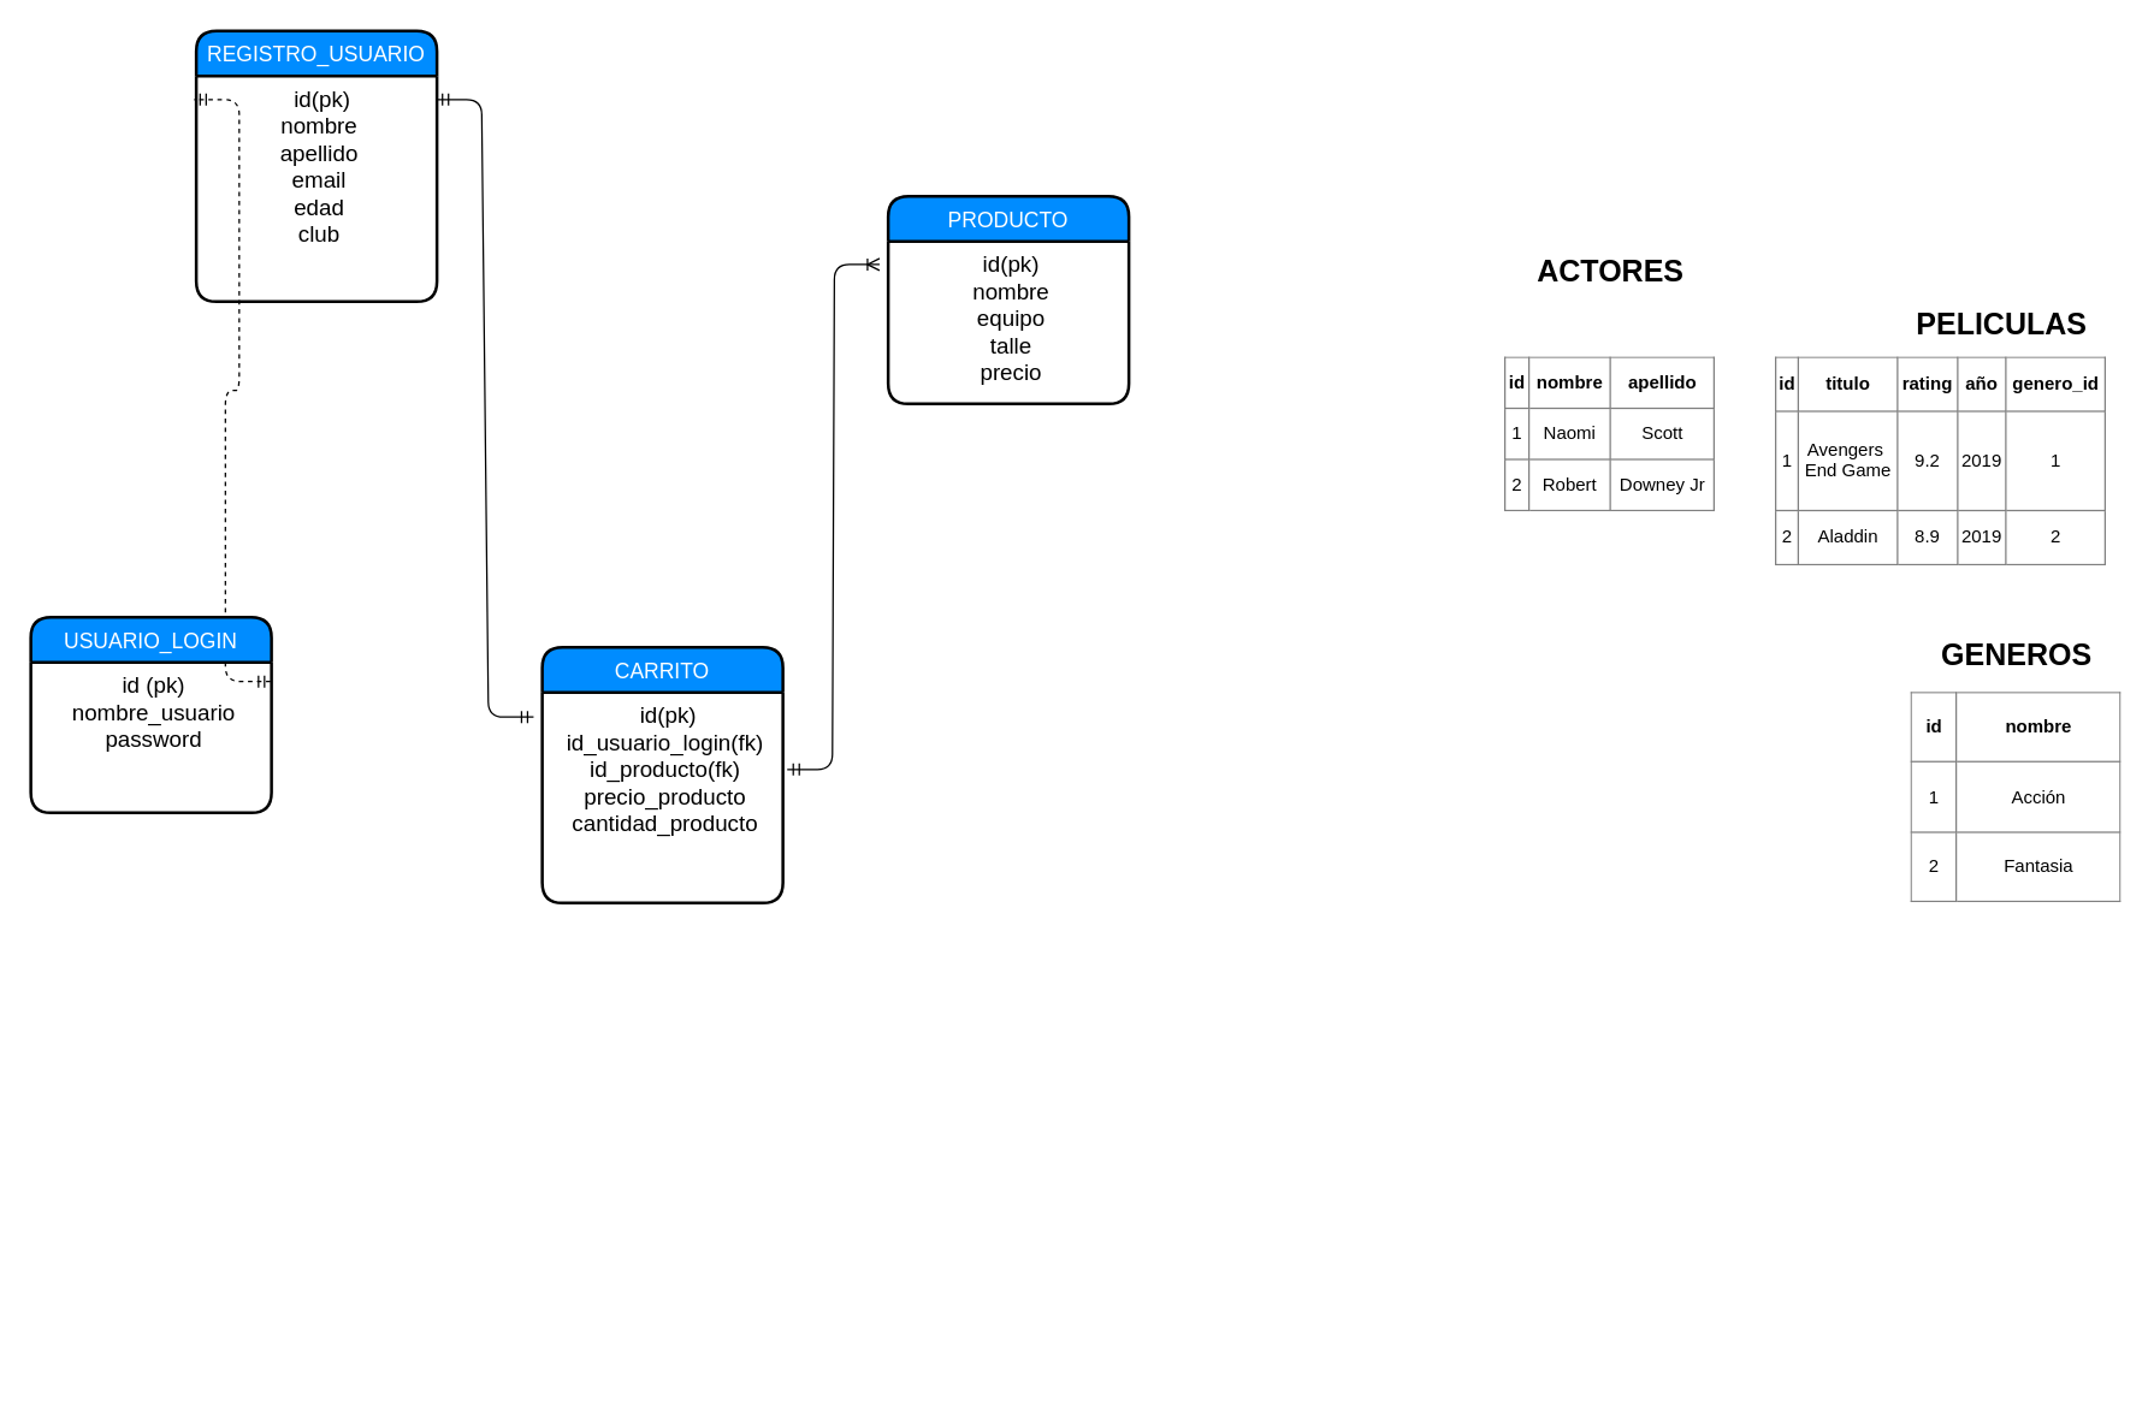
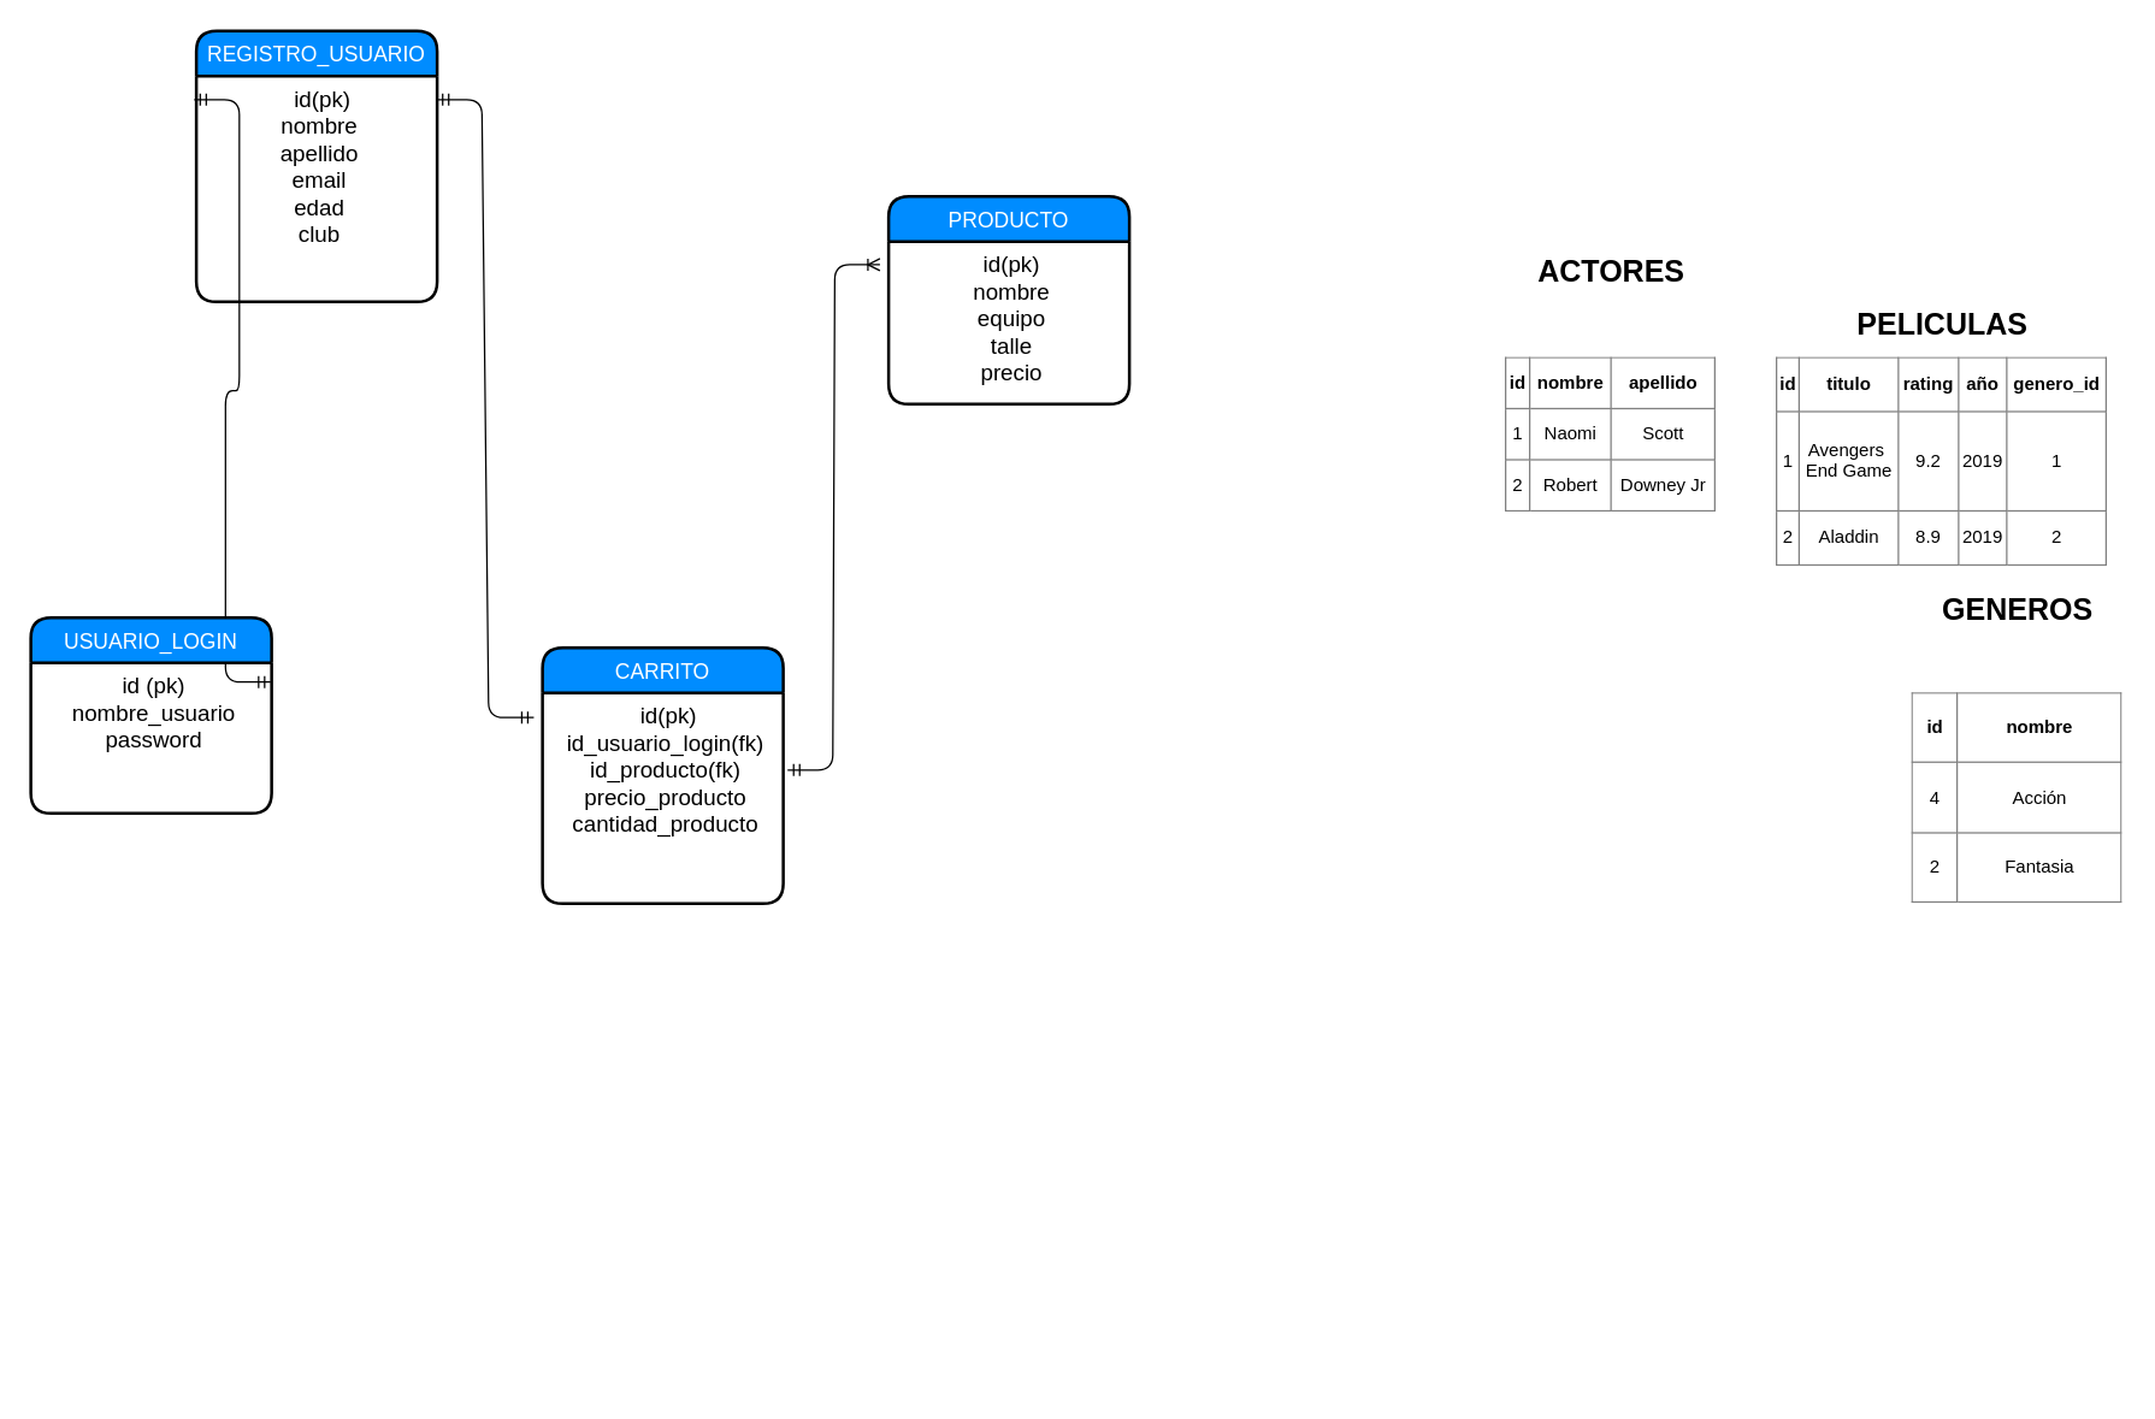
  <mxCell id="0" />
  <mxCell id="1" parent="0" />
- <mxCell id="2" value="&lt;table border=&quot;1&quot; width=&quot;100%&quot; style=&quot;width: 100% ; height: 100% ; border-collapse: collapse&quot;&gt;&lt;tbody&gt;&lt;tr&gt;&lt;td align=&quot;center&quot;&gt;&lt;b&gt;id&lt;/b&gt;&lt;/td&gt;&lt;td align=&quot;center&quot;&gt;&lt;b&gt;nombre&lt;/b&gt;&lt;/td&gt;&lt;/tr&gt;&lt;tr&gt;&lt;td align=&quot;center&quot;&gt;1&lt;/td&gt;&lt;td align=&quot;center&quot;&gt;Acción&lt;/td&gt;&lt;/tr&gt;&lt;tr&gt;&lt;td align=&quot;center&quot;&gt;2&lt;/td&gt;&lt;td align=&quot;center&quot;&gt;Fantasia&lt;/td&gt;&lt;/tr&gt;&lt;/tbody&gt;&lt;/table&gt;" style="text;html=1;overflow=fill;rounded=0;glass=0;comic=0;shadow=0;" parent="1" vertex="1"><mxGeometry x="1270" y="460" width="140" height="140" as="geometry" /></mxCell>
- <mxCell id="3" value="GENEROS" style="text;html=1;resizable=0;points=[];autosize=1;align=center;verticalAlign=top;spacingTop=-4;fontStyle=1;fontSize=20;" parent="1" vertex="1"><mxGeometry x="1280" y="420" width="120" height="30" as="geometry" /></mxCell>
+ <mxCell id="2" value="&lt;table border=&quot;1&quot; width=&quot;100%&quot; style=&quot;width: 100% ; height: 100% ; border-collapse: collapse&quot;&gt;&lt;tbody&gt;&lt;tr&gt;&lt;td align=&quot;center&quot;&gt;&lt;b&gt;id&lt;/b&gt;&lt;/td&gt;&lt;td align=&quot;center&quot;&gt;&lt;b&gt;nombre&lt;/b&gt;&lt;/td&gt;&lt;/tr&gt;&lt;tr&gt;&lt;td align=&quot;center&quot;&gt;4&lt;/td&gt;&lt;td align=&quot;center&quot;&gt;Acción&lt;/td&gt;&lt;/tr&gt;&lt;tr&gt;&lt;td align=&quot;center&quot;&gt;2&lt;/td&gt;&lt;td align=&quot;center&quot;&gt;Fantasia&lt;/td&gt;&lt;/tr&gt;&lt;/tbody&gt;&lt;/table&gt;" style="text;html=1;overflow=fill;rounded=0;glass=0;comic=0;shadow=0;" parent="1" vertex="1"><mxGeometry x="1270" y="460" width="140" height="140" as="geometry" /></mxCell>
+ <mxCell id="3" value="GENEROS" style="text;html=1;resizable=0;points=[];autosize=1;align=center;verticalAlign=top;spacingTop=-4;fontStyle=1;fontSize=20;" parent="1" vertex="1"><mxGeometry x="1280" y="390" width="120" height="30" as="geometry" /></mxCell>
  <mxCell id="4" value="&lt;table border=&quot;1&quot; width=&quot;100%&quot; style=&quot;width: 100% ; height: 100% ; border-collapse: collapse&quot;&gt;&lt;tbody&gt;&lt;tr&gt;&lt;td align=&quot;center&quot;&gt;&lt;b&gt;id&lt;/b&gt;&lt;/td&gt;&lt;td align=&quot;center&quot;&gt;&lt;b&gt;nombre&lt;/b&gt;&lt;/td&gt;&lt;td style=&quot;text-align: center&quot;&gt;&lt;b&gt;apellido&lt;/b&gt;&lt;/td&gt;&lt;/tr&gt;&lt;tr&gt;&lt;td align=&quot;center&quot;&gt;1&lt;/td&gt;&lt;td align=&quot;center&quot;&gt;Naomi&lt;/td&gt;&lt;td style=&quot;text-align: center&quot;&gt;Scott&lt;/td&gt;&lt;/tr&gt;&lt;tr&gt;&lt;td align=&quot;center&quot;&gt;2&lt;/td&gt;&lt;td align=&quot;center&quot;&gt;Robert&lt;/td&gt;&lt;td style=&quot;text-align: center&quot;&gt;Downey Jr&lt;/td&gt;&lt;/tr&gt;&lt;/tbody&gt;&lt;/table&gt;" style="text;html=1;overflow=fill;rounded=0;glass=0;comic=0;shadow=0;" parent="1" vertex="1"><mxGeometry x="1000" y="237" width="140" height="103" as="geometry" /></mxCell>
  <mxCell id="5" value="ACTORES" style="text;html=1;resizable=0;points=[];autosize=1;align=center;verticalAlign=top;spacingTop=-4;fontStyle=1;fontSize=20;" parent="1" vertex="1"><mxGeometry x="1015" y="165" width="110" height="30" as="geometry" /></mxCell>
  <mxCell id="6" style="edgeStyle=orthogonalEdgeStyle;rounded=0;orthogonalLoop=1;jettySize=auto;html=1;exitX=0.88;exitY=1.038;exitDx=0;exitDy=0;entryX=0;entryY=0.25;entryDx=0;entryDy=0;fontSize=20;strokeColor=none;endArrow=ERoneToMany;endFill=0;startArrow=ERmandOne;startFill=0;exitPerimeter=0;" parent="1" source="7" target="2" edge="1"><mxGeometry relative="1" as="geometry"><mxPoint x="745.667" y="364" as="targetPoint" /></mxGeometry></mxCell>
  <mxCell id="7" value="&lt;table border=&quot;1&quot; width=&quot;100%&quot; style=&quot;text-align: center ; width: 100% ; height: 100% ; border-collapse: collapse&quot;&gt;&lt;tbody&gt;&lt;tr&gt;&lt;td align=&quot;center&quot;&gt;&lt;b&gt;id&lt;/b&gt;&lt;/td&gt;&lt;td align=&quot;center&quot;&gt;&lt;b&gt;titulo&lt;/b&gt;&lt;/td&gt;&lt;td&gt;&lt;b&gt;rating&lt;/b&gt;&lt;/td&gt;&lt;td style=&quot;text-align: center&quot;&gt;&lt;b&gt;año&lt;/b&gt;&lt;/td&gt;&lt;td&gt;&lt;b&gt;genero_id&lt;/b&gt;&lt;/td&gt;&lt;/tr&gt;&lt;tr&gt;&lt;td align=&quot;center&quot;&gt;1&lt;/td&gt;&lt;td align=&quot;center&quot;&gt;Avengers&amp;nbsp;&lt;br&gt;End Game&lt;/td&gt;&lt;td&gt;9.2&lt;/td&gt;&lt;td style=&quot;text-align: center&quot;&gt;2019&lt;/td&gt;&lt;td&gt;1&lt;/td&gt;&lt;/tr&gt;&lt;tr&gt;&lt;td align=&quot;center&quot;&gt;2&lt;/td&gt;&lt;td align=&quot;center&quot;&gt;Aladdin&lt;/td&gt;&lt;td&gt;8.9&lt;/td&gt;&lt;td style=&quot;text-align: center&quot;&gt;2019&lt;/td&gt;&lt;td&gt;2&lt;/td&gt;&lt;/tr&gt;&lt;/tbody&gt;&lt;/table&gt;" style="text;html=1;overflow=fill;rounded=0;glass=0;comic=0;shadow=0;" parent="1" vertex="1"><mxGeometry x="1180" y="237" width="220" height="139" as="geometry" /></mxCell>
- <mxCell id="8" value="PELICULAS" style="text;html=1;resizable=0;points=[];autosize=1;align=center;verticalAlign=top;spacingTop=-4;fontStyle=1;fontSize=20;" parent="1" vertex="1"><mxGeometry x="1265" y="200" width="130" height="30" as="geometry" /></mxCell>
+ <mxCell id="8" value="PELICULAS" style="text;html=1;resizable=0;points=[];autosize=1;align=center;verticalAlign=top;spacingTop=-4;fontStyle=1;fontSize=20;" parent="1" vertex="1"><mxGeometry x="1225" y="200" width="130" height="30" as="geometry" /></mxCell>
  <mxCell id="9" style="edgeStyle=orthogonalEdgeStyle;rounded=0;orthogonalLoop=1;jettySize=auto;html=1;exitX=0;exitY=0.5;exitDx=0;exitDy=0;entryX=0.5;entryY=1;entryDx=0;entryDy=0;startArrow=ERmandOne;startFill=0;endArrow=ERoneToMany;endFill=0;fontColor=#FF0000;" parent="1" edge="1"><mxGeometry relative="1" as="geometry"><mxPoint x="1110" y="921" as="targetPoint" /></mxGeometry></mxCell>
  <mxCell id="10" style="edgeStyle=orthogonalEdgeStyle;rounded=0;orthogonalLoop=1;jettySize=auto;html=1;exitX=1;exitY=0.25;exitDx=0;exitDy=0;entryX=0;entryY=0.25;entryDx=0;entryDy=0;startArrow=ERmandOne;startFill=0;endArrow=ERoneToMany;endFill=0;fontColor=#FF0000;" parent="1" edge="1"><mxGeometry relative="1" as="geometry"><mxPoint x="500" y="851" as="sourcePoint" /></mxGeometry></mxCell>
  <mxCell id="11" style="edgeStyle=orthogonalEdgeStyle;rounded=0;orthogonalLoop=1;jettySize=auto;html=1;exitX=0;exitY=0.5;exitDx=0;exitDy=0;entryX=1;entryY=0.25;entryDx=0;entryDy=0;startArrow=ERmandOne;startFill=0;endArrow=ERoneToMany;endFill=0;fontColor=#FF0000;" parent="1" edge="1"><mxGeometry relative="1" as="geometry"><mxPoint x="865" y="851" as="targetPoint" /></mxGeometry></mxCell>
- <mxCell id="12" value="" style="edgeStyle=entityRelationEdgeStyle;fontSize=12;html=1;endArrow=ERmandOne;startArrow=ERmandOne;entryX=-0.009;entryY=0.104;entryDx=0;entryDy=0;entryPerimeter=0;exitX=0.996;exitY=0.127;exitDx=0;exitDy=0;exitPerimeter=0;dashed=1;" edge="1" parent="1" source="22" target="14"><mxGeometry width="100" height="100" relative="1" as="geometry"><mxPoint x="180" y="420" as="sourcePoint" /><mxPoint x="300" y="240" as="targetPoint" /></mxGeometry></mxCell>
+ <mxCell id="12" value="" style="edgeStyle=entityRelationEdgeStyle;fontSize=12;html=1;endArrow=ERmandOne;startArrow=ERmandOne;entryX=-0.009;entryY=0.104;entryDx=0;entryDy=0;entryPerimeter=0;exitX=0.996;exitY=0.127;exitDx=0;exitDy=0;exitPerimeter=0;" edge="1" parent="1" source="22" target="14"><mxGeometry width="100" height="100" relative="1" as="geometry"><mxPoint x="180" y="420" as="sourcePoint" /><mxPoint x="300" y="240" as="targetPoint" /></mxGeometry></mxCell>
  <mxCell id="13" value="REGISTRO_USUARIO" style="swimlane;childLayout=stackLayout;horizontal=1;startSize=30;horizontalStack=0;fillColor=#008cff;fontColor=#FFFFFF;rounded=1;fontSize=14;fontStyle=0;strokeWidth=2;resizeParent=0;resizeLast=1;shadow=0;dashed=0;align=center;glass=0;comic=0;" parent="1" vertex="1"><mxGeometry x="130" y="20" width="160" height="180" as="geometry" /></mxCell>
  <mxCell id="14" value=" id(pk)&#10;nombre&#10;apellido&#10;email&#10;edad&#10;club&#10;" style="align=center;strokeColor=none;fillColor=none;spacingLeft=4;fontSize=15;verticalAlign=top;resizable=0;rotatable=0;part=1;" parent="13" vertex="1"><mxGeometry y="30" width="160" height="150" as="geometry" /></mxCell>
  <mxCell id="15" value="" style="edgeStyle=entityRelationEdgeStyle;fontSize=12;html=1;endArrow=ERmandOne;startArrow=ERmandOne;exitX=0.998;exitY=0.104;exitDx=0;exitDy=0;exitPerimeter=0;entryX=-0.036;entryY=0.117;entryDx=0;entryDy=0;entryPerimeter=0;" edge="1" parent="1" source="14" target="17"><mxGeometry width="100" height="100" relative="1" as="geometry"><mxPoint x="370" y="340" as="sourcePoint" /><mxPoint x="400" y="80" as="targetPoint" /></mxGeometry></mxCell>
  <mxCell id="16" value="CARRITO" style="swimlane;childLayout=stackLayout;horizontal=1;startSize=30;horizontalStack=0;fillColor=#008cff;fontColor=#FFFFFF;rounded=1;fontSize=14;fontStyle=0;strokeWidth=2;resizeParent=0;resizeLast=1;shadow=0;dashed=0;align=center;glass=0;comic=0;" parent="1" vertex="1"><mxGeometry x="360" y="430" width="160" height="170" as="geometry" /></mxCell>
  <mxCell id="17" value=" id(pk)&#10;id_usuario_login(fk)&#10;id_producto(fk)&#10;precio_producto&#10;cantidad_producto&#10;" style="align=center;strokeColor=none;fillColor=none;spacingLeft=4;fontSize=15;verticalAlign=top;resizable=0;rotatable=0;part=1;" parent="16" vertex="1"><mxGeometry y="30" width="160" height="140" as="geometry" /></mxCell>
  <mxCell id="18" value="" style="edgeStyle=entityRelationEdgeStyle;fontSize=12;html=1;endArrow=ERoneToMany;startArrow=ERmandOne;exitX=1.018;exitY=0.366;exitDx=0;exitDy=0;exitPerimeter=0;entryX=-0.036;entryY=0.142;entryDx=0;entryDy=0;entryPerimeter=0;" edge="1" parent="1" source="17" target="20"><mxGeometry width="100" height="100" relative="1" as="geometry"><mxPoint x="370" y="340" as="sourcePoint" /><mxPoint x="470" y="240" as="targetPoint" /></mxGeometry></mxCell>
  <mxCell id="19" value="PRODUCTO" style="swimlane;childLayout=stackLayout;horizontal=1;startSize=30;horizontalStack=0;fillColor=#008cff;fontColor=#FFFFFF;rounded=1;fontSize=14;fontStyle=0;strokeWidth=2;resizeParent=0;resizeLast=1;shadow=0;dashed=0;align=center;glass=0;comic=0;" parent="1" vertex="1"><mxGeometry x="590" y="130" width="160" height="138" as="geometry" /></mxCell>
  <mxCell id="20" value="id(pk)&#10;nombre&#10;equipo&#10;talle&#10;precio" style="align=center;strokeColor=none;fillColor=none;spacingLeft=4;fontSize=15;verticalAlign=top;resizable=0;rotatable=0;part=1;" parent="19" vertex="1"><mxGeometry y="30" width="160" height="108" as="geometry" /></mxCell>
  <mxCell id="21" value="USUARIO_LOGIN" style="swimlane;childLayout=stackLayout;horizontal=1;startSize=30;horizontalStack=0;fillColor=#008cff;fontColor=#FFFFFF;rounded=1;fontSize=14;fontStyle=0;strokeWidth=2;resizeParent=0;resizeLast=1;shadow=0;dashed=0;align=center;glass=0;comic=0;" parent="1" vertex="1"><mxGeometry x="20" y="410" width="160" height="130" as="geometry" /></mxCell>
  <mxCell id="22" value="id (pk)&#10;nombre_usuario&#10;password&#10;" style="align=center;strokeColor=none;fillColor=none;spacingLeft=4;fontSize=15;verticalAlign=top;resizable=0;rotatable=0;part=1;" parent="21" vertex="1"><mxGeometry y="30" width="160" height="100" as="geometry" /></mxCell>
